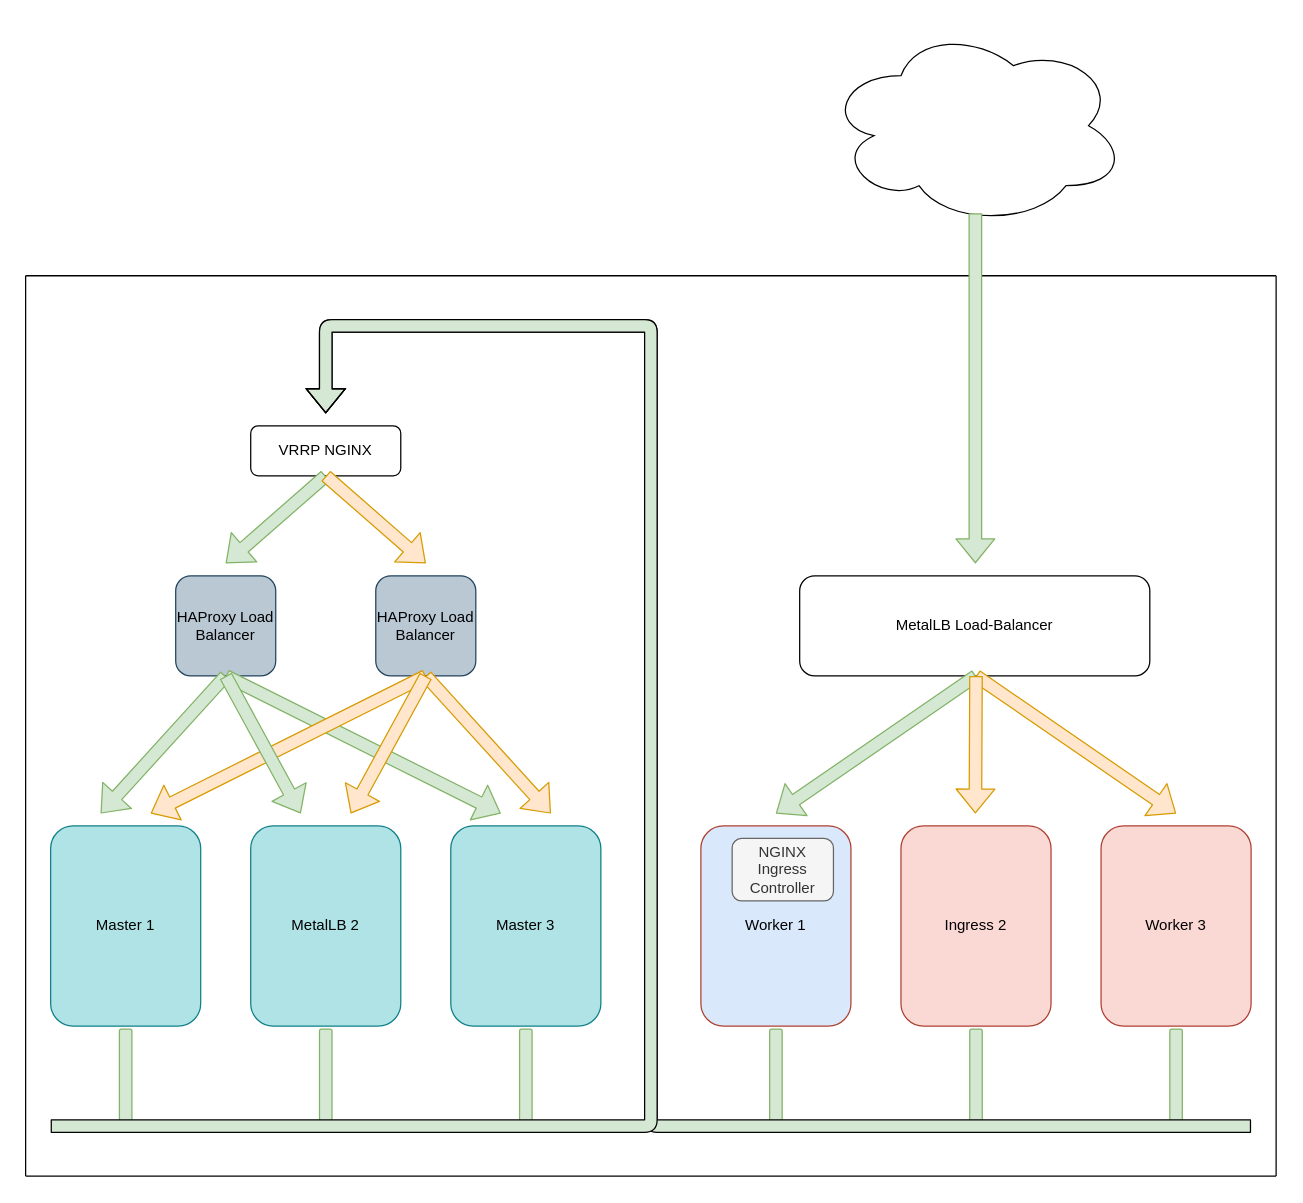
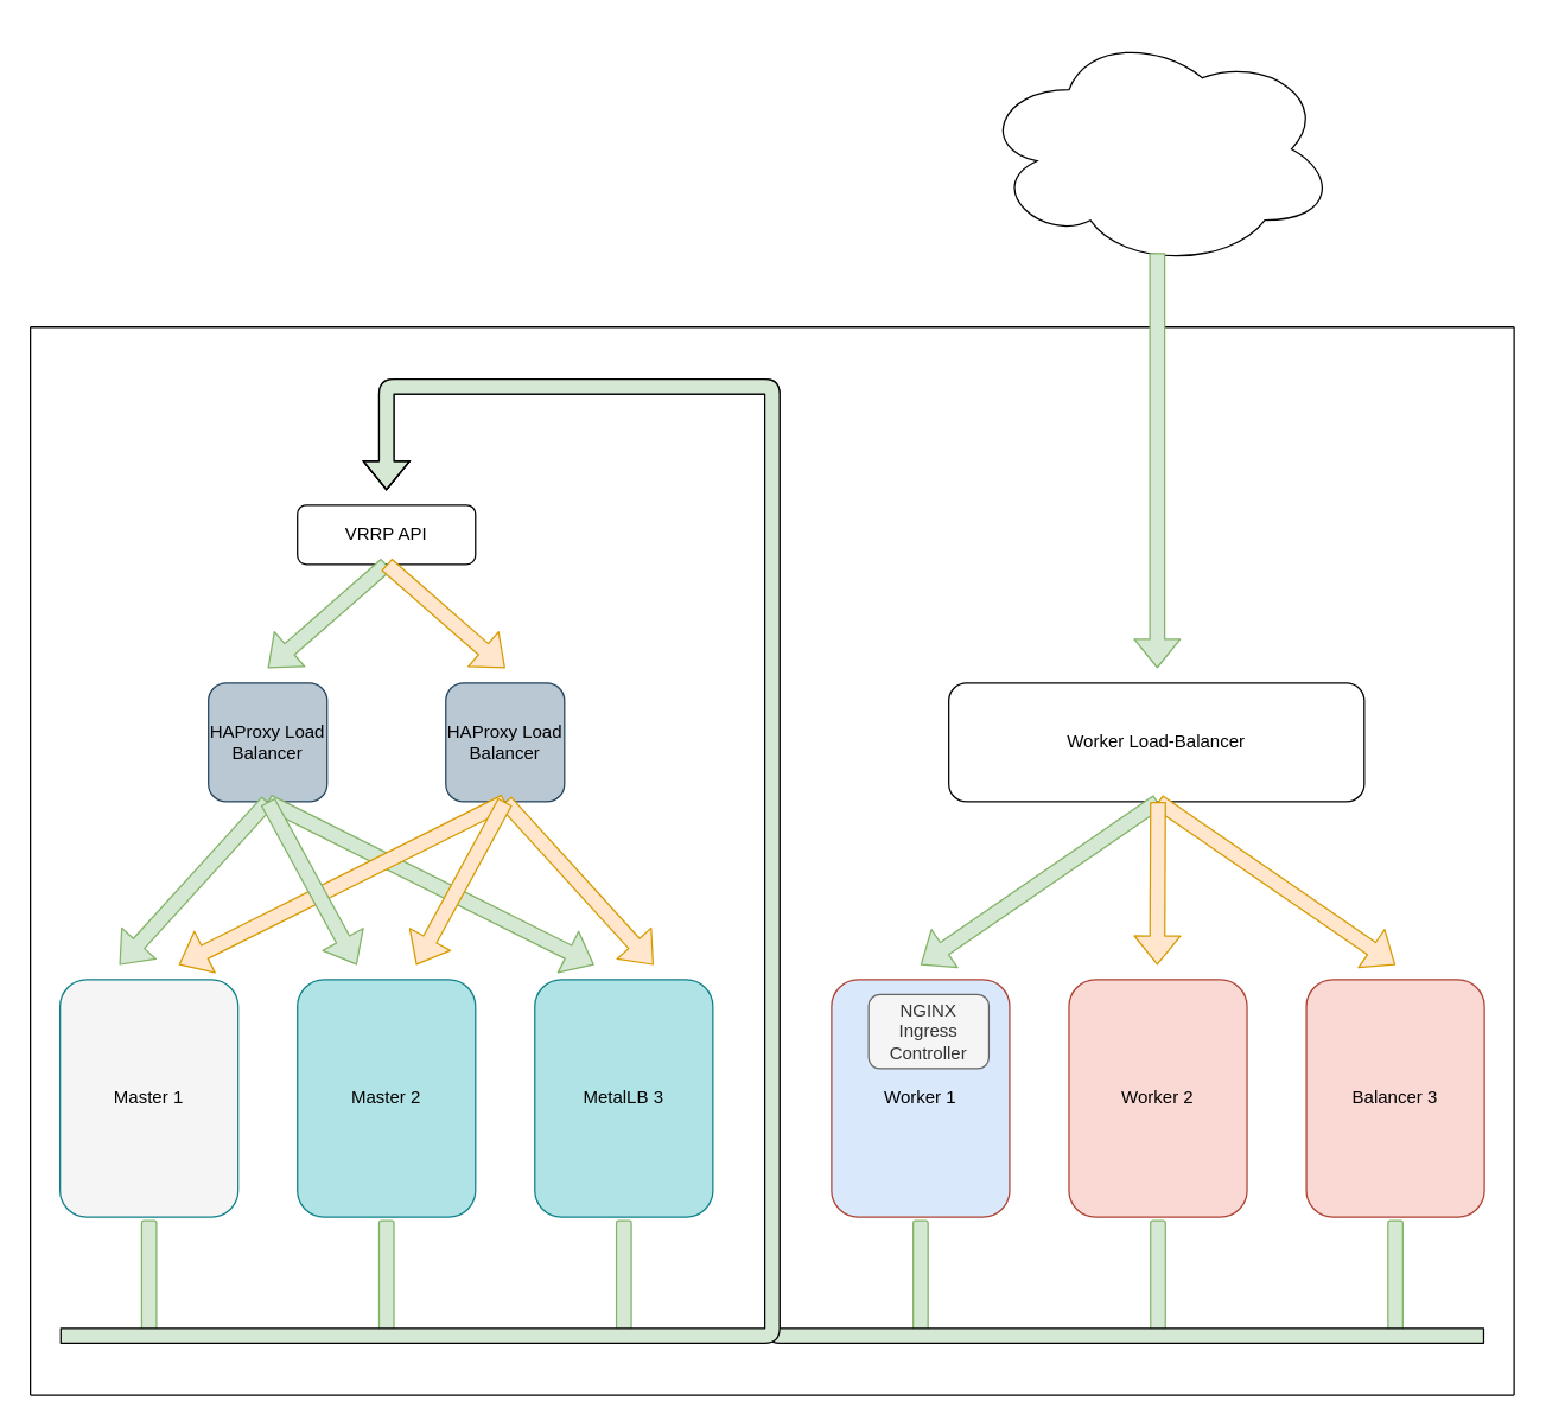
  <mxCell id="0" />
  <mxCell id="1" parent="0" />
- <mxCell id="2" value="Master 1" style="whiteSpace=wrap;html=1;rounded=1;fillColor=#b0e3e6;strokeColor=#0e8088;" parent="1" vertex="1"><mxGeometry x="40" y="660" width="120" height="160" as="geometry" /></mxCell>
- <mxCell id="3" value="MetalLB 2" style="whiteSpace=wrap;html=1;rounded=1;fillColor=#b0e3e6;strokeColor=#0e8088;" parent="1" vertex="1"><mxGeometry x="200" y="660" width="120" height="160" as="geometry" /></mxCell>
- <mxCell id="4" value="Master 3" style="whiteSpace=wrap;html=1;rounded=1;fillColor=#b0e3e6;strokeColor=#0e8088;" parent="1" vertex="1"><mxGeometry x="360" y="660" width="120" height="160" as="geometry" /></mxCell>
- <mxCell id="5" value="Worker 3" style="whiteSpace=wrap;html=1;rounded=1;fillColor=#fad9d5;strokeColor=#ae4132;" parent="1" vertex="1"><mxGeometry x="880" y="660" width="120" height="160" as="geometry" /></mxCell>
+ <mxCell id="2" value="Master 1" style="whiteSpace=wrap;html=1;rounded=1;fillColor=#f5f5f5;strokeColor=#0e8088;" parent="1" vertex="1"><mxGeometry x="40" y="660" width="120" height="160" as="geometry" /></mxCell>
+ <mxCell id="3" value="Master 2" style="whiteSpace=wrap;html=1;rounded=1;fillColor=#b0e3e6;strokeColor=#0e8088;" parent="1" vertex="1"><mxGeometry x="200" y="660" width="120" height="160" as="geometry" /></mxCell>
+ <mxCell id="4" value="MetalLB 3" style="whiteSpace=wrap;html=1;rounded=1;fillColor=#b0e3e6;strokeColor=#0e8088;" parent="1" vertex="1"><mxGeometry x="360" y="660" width="120" height="160" as="geometry" /></mxCell>
+ <mxCell id="5" value="Balancer 3" style="whiteSpace=wrap;html=1;rounded=1;fillColor=#fad9d5;strokeColor=#ae4132;" parent="1" vertex="1"><mxGeometry x="880" y="660" width="120" height="160" as="geometry" /></mxCell>
  <mxCell id="6" value="Worker 1" style="whiteSpace=wrap;html=1;rounded=1;fillColor=#dae8fc;strokeColor=#ae4132;" parent="1" vertex="1"><mxGeometry x="560" y="660" width="120" height="160" as="geometry" /></mxCell>
- <mxCell id="7" value="Ingress 2" style="whiteSpace=wrap;html=1;rounded=1;fillColor=#fad9d5;strokeColor=#ae4132;" parent="1" vertex="1"><mxGeometry x="720" y="660" width="120" height="160" as="geometry" /></mxCell>
+ <mxCell id="7" value="Worker 2" style="whiteSpace=wrap;html=1;rounded=1;fillColor=#fad9d5;strokeColor=#ae4132;" parent="1" vertex="1"><mxGeometry x="720" y="660" width="120" height="160" as="geometry" /></mxCell>
  <mxCell id="8" value="&lt;div&gt;HAProxy Load Balancer&lt;/div&gt;" style="whiteSpace=wrap;html=1;aspect=fixed;rounded=1;fillColor=#bac8d3;strokeColor=#23445d;" parent="1" vertex="1"><mxGeometry x="140" y="460" width="80" height="80" as="geometry" /></mxCell>
  <mxCell id="9" value="HAProxy Load Balancer" style="whiteSpace=wrap;html=1;aspect=fixed;rounded=1;fillColor=#bac8d3;strokeColor=#23445d;" parent="1" vertex="1"><mxGeometry x="300" y="460" width="80" height="80" as="geometry" /></mxCell>
- <mxCell id="10" value="&lt;div&gt;VRRP NGINX&lt;/div&gt;" style="whiteSpace=wrap;html=1;rounded=1;" parent="1" vertex="1"><mxGeometry x="200" y="340" width="120" height="40" as="geometry" /></mxCell>
- <mxCell id="11" value="MetalLB Load-Balancer" style="whiteSpace=wrap;html=1;rounded=1;" parent="1" vertex="1"><mxGeometry x="639" y="460" width="280" height="80" as="geometry" /></mxCell>
+ <mxCell id="10" value="&lt;div&gt;VRRP API&lt;/div&gt;" style="whiteSpace=wrap;html=1;rounded=1;" parent="1" vertex="1"><mxGeometry x="200" y="340" width="120" height="40" as="geometry" /></mxCell>
+ <mxCell id="11" value="Worker Load-Balancer" style="whiteSpace=wrap;html=1;rounded=1;" parent="1" vertex="1"><mxGeometry x="639" y="460" width="280" height="80" as="geometry" /></mxCell>
  <mxCell id="12" value="" style="shape=flexArrow;endArrow=classic;html=1;fillColor=#d5e8d4;strokeColor=#82b366;" parent="1" edge="1"><mxGeometry width="50" height="50" relative="1" as="geometry"><mxPoint x="180" y="540" as="sourcePoint" /><mxPoint x="400" y="650" as="targetPoint" /></mxGeometry></mxCell>
  <mxCell id="13" value="" style="shape=flexArrow;endArrow=classic;html=1;fillColor=#ffe6cc;strokeColor=#d79b00;" parent="1" edge="1"><mxGeometry width="50" height="50" relative="1" as="geometry"><mxPoint x="340" y="540" as="sourcePoint" /><mxPoint x="120" y="650" as="targetPoint" /></mxGeometry></mxCell>
  <mxCell id="14" value="" style="shape=flexArrow;endArrow=classic;html=1;fillColor=#ffe6cc;strokeColor=#d79b00;" parent="1" edge="1"><mxGeometry width="50" height="50" relative="1" as="geometry"><mxPoint x="340" y="540" as="sourcePoint" /><mxPoint x="440" y="650" as="targetPoint" /></mxGeometry></mxCell>
  <mxCell id="15" value="" style="shape=flexArrow;endArrow=classic;html=1;fillColor=#d5e8d4;strokeColor=#82b366;" parent="1" edge="1"><mxGeometry width="50" height="50" relative="1" as="geometry"><mxPoint x="260" y="380" as="sourcePoint" /><mxPoint x="180" y="450" as="targetPoint" /></mxGeometry></mxCell>
  <mxCell id="16" value="" style="shape=flexArrow;endArrow=classic;html=1;fillColor=#ffe6cc;strokeColor=#d79b00;" parent="1" edge="1"><mxGeometry width="50" height="50" relative="1" as="geometry"><mxPoint x="260" y="380" as="sourcePoint" /><mxPoint x="340" y="450" as="targetPoint" /></mxGeometry></mxCell>
  <mxCell id="17" value="" style="shape=flexArrow;endArrow=classic;html=1;fillColor=#d5e8d4;strokeColor=#82b366;" parent="1" edge="1"><mxGeometry width="50" height="50" relative="1" as="geometry"><mxPoint x="180" y="540" as="sourcePoint" /><mxPoint x="80" y="650" as="targetPoint" /></mxGeometry></mxCell>
  <mxCell id="18" value="" style="shape=flexArrow;endArrow=classic;html=1;fillColor=#d5e8d4;strokeColor=#82b366;" parent="1" edge="1"><mxGeometry width="50" height="50" relative="1" as="geometry"><mxPoint x="180" y="540" as="sourcePoint" /><mxPoint x="240" y="650" as="targetPoint" /><Array as="points" /></mxGeometry></mxCell>
  <mxCell id="19" value="" style="shape=flexArrow;endArrow=classic;html=1;fillColor=#ffe6cc;strokeColor=#d79b00;" parent="1" edge="1"><mxGeometry width="50" height="50" relative="1" as="geometry"><mxPoint x="340" y="540" as="sourcePoint" /><mxPoint x="280" y="650" as="targetPoint" /></mxGeometry></mxCell>
  <mxCell id="20" value="" style="shape=flexArrow;endArrow=classic;html=1;fillColor=#d5e8d4;strokeColor=#82b366;" parent="1" edge="1"><mxGeometry width="50" height="50" relative="1" as="geometry"><mxPoint x="780" y="540" as="sourcePoint" /><mxPoint x="620" y="650" as="targetPoint" /></mxGeometry></mxCell>
  <mxCell id="21" value="" style="shape=flexArrow;endArrow=classic;html=1;fillColor=#ffe6cc;strokeColor=#d79b00;" parent="1" edge="1"><mxGeometry width="50" height="50" relative="1" as="geometry"><mxPoint x="780" y="540" as="sourcePoint" /><mxPoint x="940" y="650" as="targetPoint" /></mxGeometry></mxCell>
  <mxCell id="22" value="" style="shape=flexArrow;endArrow=classic;html=1;fillColor=#ffe6cc;strokeColor=#d79b00;" parent="1" edge="1"><mxGeometry width="50" height="50" relative="1" as="geometry"><mxPoint x="780" y="540" as="sourcePoint" /><mxPoint x="779.5" y="650" as="targetPoint" /></mxGeometry></mxCell>
  <mxCell id="23" value="" style="whiteSpace=wrap;html=1;rotation=-90;fillColor=#d5e8d4;strokeColor=#82b366;rounded=1;" parent="1" vertex="1"><mxGeometry x="581.25" y="856.25" width="77.5" height="10" as="geometry" /></mxCell>
  <mxCell id="24" value="" style="whiteSpace=wrap;html=1;rotation=-90;fillColor=#d5e8d4;strokeColor=#82b366;rounded=1;" parent="1" vertex="1"><mxGeometry x="741.25" y="856.25" width="77.5" height="10" as="geometry" /></mxCell>
  <mxCell id="25" value="" style="whiteSpace=wrap;html=1;rotation=-90;fillColor=#d5e8d4;strokeColor=#82b366;rounded=1;" parent="1" vertex="1"><mxGeometry x="901.25" y="856.25" width="77.5" height="10" as="geometry" /></mxCell>
  <mxCell id="26" value="" style="ellipse;shape=cloud;whiteSpace=wrap;html=1;rounded=1;" parent="1" vertex="1"><mxGeometry x="660" y="20" width="240" height="160" as="geometry" /></mxCell>
  <mxCell id="27" value="" style="endArrow=none;html=1;" parent="1" edge="1"><mxGeometry width="50" height="50" relative="1" as="geometry"><mxPoint x="20" y="220" as="sourcePoint" /><mxPoint x="1020" y="220" as="targetPoint" /></mxGeometry></mxCell>
  <mxCell id="28" value="" style="endArrow=none;html=1;" parent="1" edge="1"><mxGeometry width="50" height="50" relative="1" as="geometry"><mxPoint x="20" y="940" as="sourcePoint" /><mxPoint x="1020" y="940" as="targetPoint" /></mxGeometry></mxCell>
  <mxCell id="29" value="" style="endArrow=none;html=1;" parent="1" edge="1"><mxGeometry width="50" height="50" relative="1" as="geometry"><mxPoint x="1020" y="940" as="sourcePoint" /><mxPoint x="1020" y="220" as="targetPoint" /></mxGeometry></mxCell>
  <mxCell id="30" value="" style="shape=flexArrow;endArrow=classic;html=1;fillColor=#d5e8d4;strokeColor=#82b366;" parent="1" edge="1"><mxGeometry width="50" height="50" relative="1" as="geometry"><mxPoint x="779.5" y="170" as="sourcePoint" /><mxPoint x="779.5" y="450" as="targetPoint" /></mxGeometry></mxCell>
  <mxCell id="31" value="" style="endArrow=none;html=1;" parent="1" edge="1"><mxGeometry width="50" height="50" relative="1" as="geometry"><mxPoint x="20" y="940" as="sourcePoint" /><mxPoint x="20" y="220" as="targetPoint" /></mxGeometry></mxCell>
  <mxCell id="32" value="NGINX Ingress Controller" style="rounded=1;whiteSpace=wrap;html=1;fillColor=#f5f5f5;strokeColor=#666666;fontColor=#333333;" parent="1" vertex="1"><mxGeometry x="585" y="670" width="81" height="50" as="geometry" /></mxCell>
  <mxCell id="33" value="" style="whiteSpace=wrap;html=1;rotation=-90;fillColor=#d5e8d4;strokeColor=#82b366;rounded=1;" vertex="1" parent="1"><mxGeometry x="381.25" y="856.25" width="77.5" height="10" as="geometry" /></mxCell>
  <mxCell id="34" value="" style="whiteSpace=wrap;html=1;rotation=-90;fillColor=#d5e8d4;strokeColor=#82b366;rounded=1;" vertex="1" parent="1"><mxGeometry x="221.25" y="856.25" width="77.5" height="10" as="geometry" /></mxCell>
  <mxCell id="35" value="" style="whiteSpace=wrap;html=1;rotation=-90;fillColor=#d5e8d4;strokeColor=#82b366;rounded=1;" vertex="1" parent="1"><mxGeometry x="61.25" y="856.25" width="77.5" height="10" as="geometry" /></mxCell>
  <mxCell id="36" value="" style="shape=flexArrow;endArrow=classic;html=1;fillColor=#d5e8d4;" edge="1" parent="1"><mxGeometry width="50" height="50" relative="1" as="geometry"><mxPoint x="1000" y="900" as="sourcePoint" /><mxPoint x="260" y="330" as="targetPoint" /><Array as="points"><mxPoint x="520" y="900" /><mxPoint x="520" y="260" /><mxPoint x="260" y="260" /></Array></mxGeometry></mxCell>
  <mxCell id="37" value="" style="shape=flexArrow;endArrow=classic;html=1;fillColor=#d5e8d4;" edge="1" parent="1"><mxGeometry width="50" height="50" relative="1" as="geometry"><mxPoint x="40" y="900" as="sourcePoint" /><mxPoint x="260" y="330" as="targetPoint" /><Array as="points"><mxPoint x="520" y="900" /><mxPoint x="520" y="260" /><mxPoint x="260" y="260" /></Array></mxGeometry></mxCell>
